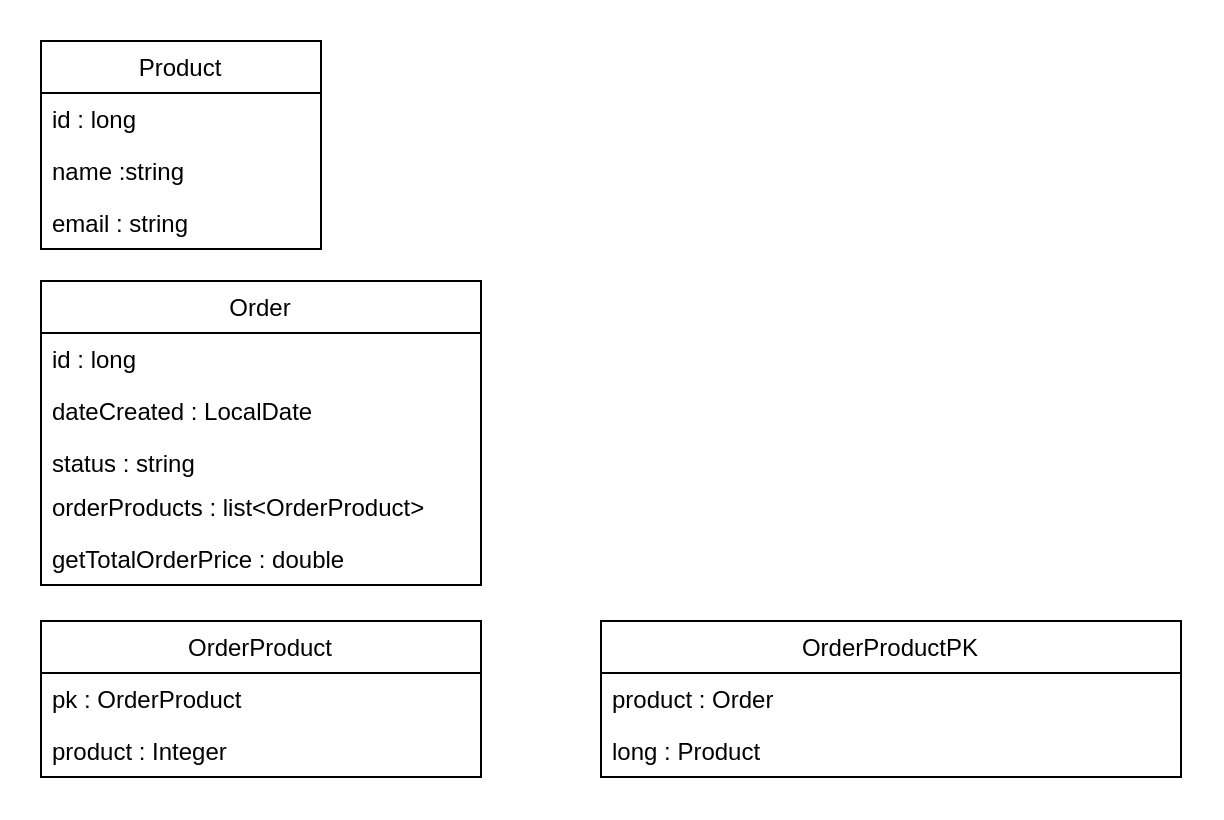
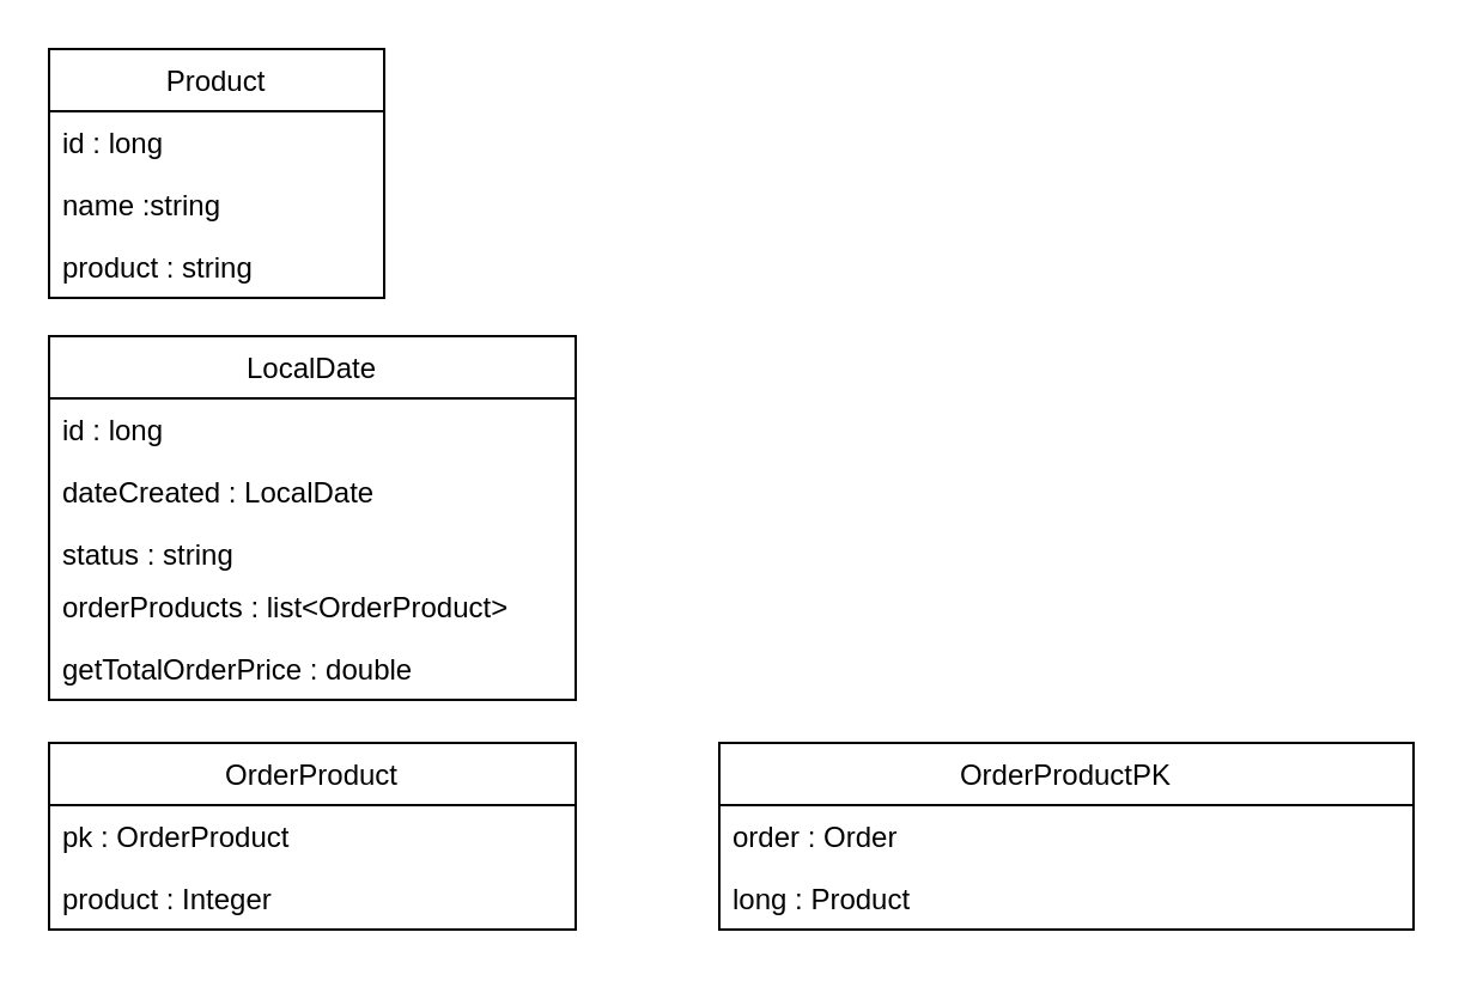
  <mxCell id="0" />
  <mxCell id="1" parent="0" />
  <mxCell id="2" value="Product" style="swimlane;fontStyle=0;childLayout=stackLayout;horizontal=1;startSize=26;fillColor=none;horizontalStack=0;resizeParent=1;resizeParentMax=0;resizeLast=0;collapsible=1;marginBottom=0;" vertex="1" parent="1"><mxGeometry x="20" y="20" width="140" height="104" as="geometry" /></mxCell>
  <mxCell id="3" value="id : long" style="text;strokeColor=none;fillColor=none;align=left;verticalAlign=top;spacingLeft=4;spacingRight=4;overflow=hidden;rotatable=0;points=[[0,0.5],[1,0.5]];portConstraint=eastwest;" vertex="1" parent="2"><mxGeometry y="26" width="140" height="26" as="geometry" /></mxCell>
  <mxCell id="4" value="name :string" style="text;strokeColor=none;fillColor=none;align=left;verticalAlign=top;spacingLeft=4;spacingRight=4;overflow=hidden;rotatable=0;points=[[0,0.5],[1,0.5]];portConstraint=eastwest;" vertex="1" parent="2"><mxGeometry y="52" width="140" height="26" as="geometry" /></mxCell>
- <mxCell id="5" value="email : string" style="text;strokeColor=none;fillColor=none;align=left;verticalAlign=top;spacingLeft=4;spacingRight=4;overflow=hidden;rotatable=0;points=[[0,0.5],[1,0.5]];portConstraint=eastwest;" vertex="1" parent="2"><mxGeometry y="78" width="140" height="26" as="geometry" /></mxCell>
- <mxCell id="6" value="Order" style="swimlane;fontStyle=0;childLayout=stackLayout;horizontal=1;startSize=26;fillColor=none;horizontalStack=0;resizeParent=1;resizeParentMax=0;resizeLast=0;collapsible=1;marginBottom=0;" vertex="1" parent="1"><mxGeometry x="20" y="140" width="220" height="152" as="geometry" /></mxCell>
+ <mxCell id="5" value="product : string" style="text;strokeColor=none;fillColor=none;align=left;verticalAlign=top;spacingLeft=4;spacingRight=4;overflow=hidden;rotatable=0;points=[[0,0.5],[1,0.5]];portConstraint=eastwest;" vertex="1" parent="2"><mxGeometry y="78" width="140" height="26" as="geometry" /></mxCell>
+ <mxCell id="6" value="LocalDate" style="swimlane;fontStyle=0;childLayout=stackLayout;horizontal=1;startSize=26;fillColor=none;horizontalStack=0;resizeParent=1;resizeParentMax=0;resizeLast=0;collapsible=1;marginBottom=0;" vertex="1" parent="1"><mxGeometry x="20" y="140" width="220" height="152" as="geometry" /></mxCell>
  <mxCell id="7" value="id : long" style="text;strokeColor=none;fillColor=none;align=left;verticalAlign=top;spacingLeft=4;spacingRight=4;overflow=hidden;rotatable=0;points=[[0,0.5],[1,0.5]];portConstraint=eastwest;" vertex="1" parent="6"><mxGeometry y="26" width="220" height="26" as="geometry" /></mxCell>
  <mxCell id="8" value="dateCreated : LocalDate" style="text;strokeColor=none;fillColor=none;align=left;verticalAlign=top;spacingLeft=4;spacingRight=4;overflow=hidden;rotatable=0;points=[[0,0.5],[1,0.5]];portConstraint=eastwest;" vertex="1" parent="6"><mxGeometry y="52" width="220" height="26" as="geometry" /></mxCell>
  <mxCell id="9" value="status : string" style="text;strokeColor=none;fillColor=none;align=left;verticalAlign=top;spacingLeft=4;spacingRight=4;overflow=hidden;rotatable=0;points=[[0,0.5],[1,0.5]];portConstraint=eastwest;" vertex="1" parent="6"><mxGeometry y="78" width="220" height="22" as="geometry" /></mxCell>
  <mxCell id="10" value="orderProducts : list&lt;OrderProduct&gt;" style="text;strokeColor=none;fillColor=none;align=left;verticalAlign=top;spacingLeft=4;spacingRight=4;overflow=hidden;rotatable=0;points=[[0,0.5],[1,0.5]];portConstraint=eastwest;" vertex="1" parent="6"><mxGeometry y="100" width="220" height="26" as="geometry" /></mxCell>
  <mxCell id="11" value="getTotalOrderPrice : double" style="text;strokeColor=none;fillColor=none;align=left;verticalAlign=top;spacingLeft=4;spacingRight=4;overflow=hidden;rotatable=0;points=[[0,0.5],[1,0.5]];portConstraint=eastwest;" vertex="1" parent="6"><mxGeometry y="126" width="220" height="26" as="geometry" /></mxCell>
  <mxCell id="12" value="OrderProduct" style="swimlane;fontStyle=0;childLayout=stackLayout;horizontal=1;startSize=26;fillColor=none;horizontalStack=0;resizeParent=1;resizeParentMax=0;resizeLast=0;collapsible=1;marginBottom=0;" vertex="1" parent="1"><mxGeometry x="20" y="310" width="220" height="78" as="geometry" /></mxCell>
  <mxCell id="13" value="pk : OrderProduct" style="text;strokeColor=none;fillColor=none;align=left;verticalAlign=top;spacingLeft=4;spacingRight=4;overflow=hidden;rotatable=0;points=[[0,0.5],[1,0.5]];portConstraint=eastwest;" vertex="1" parent="12"><mxGeometry y="26" width="220" height="26" as="geometry" /></mxCell>
  <mxCell id="14" value="product : Integer" style="text;strokeColor=none;fillColor=none;align=left;verticalAlign=top;spacingLeft=4;spacingRight=4;overflow=hidden;rotatable=0;points=[[0,0.5],[1,0.5]];portConstraint=eastwest;" vertex="1" parent="12"><mxGeometry y="52" width="220" height="26" as="geometry" /></mxCell>
  <mxCell id="15" value="OrderProductPK" style="swimlane;fontStyle=0;childLayout=stackLayout;horizontal=1;startSize=26;fillColor=none;horizontalStack=0;resizeParent=1;resizeParentMax=0;resizeLast=0;collapsible=1;marginBottom=0;" vertex="1" parent="1"><mxGeometry x="300" y="310" width="290" height="78" as="geometry" /></mxCell>
- <mxCell id="16" value="product : Order" style="text;strokeColor=none;fillColor=none;align=left;verticalAlign=top;spacingLeft=4;spacingRight=4;overflow=hidden;rotatable=0;points=[[0,0.5],[1,0.5]];portConstraint=eastwest;" vertex="1" parent="15"><mxGeometry y="26" width="290" height="26" as="geometry" /></mxCell>
+ <mxCell id="16" value="order : Order" style="text;strokeColor=none;fillColor=none;align=left;verticalAlign=top;spacingLeft=4;spacingRight=4;overflow=hidden;rotatable=0;points=[[0,0.5],[1,0.5]];portConstraint=eastwest;" vertex="1" parent="15"><mxGeometry y="26" width="290" height="26" as="geometry" /></mxCell>
  <mxCell id="17" value="long : Product" style="text;strokeColor=none;fillColor=none;align=left;verticalAlign=top;spacingLeft=4;spacingRight=4;overflow=hidden;rotatable=0;points=[[0,0.5],[1,0.5]];portConstraint=eastwest;" vertex="1" parent="15"><mxGeometry y="52" width="290" height="26" as="geometry" /></mxCell>
